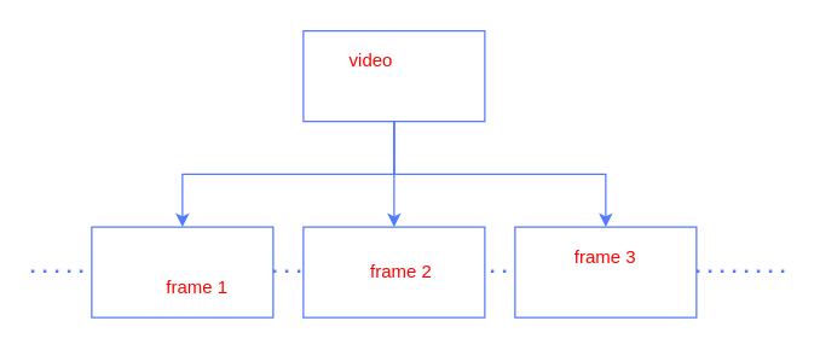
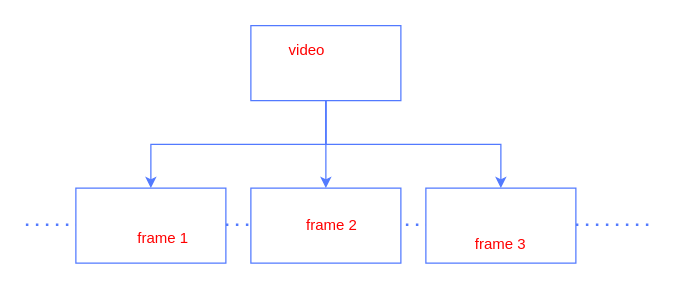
  <mxCell id="0" />
  <mxCell id="1" parent="0" />
  <mxCell id="2" value="" style="endArrow=none;dashed=1;html=1;dashPattern=1 3;strokeWidth=2;rounded=0;fontColor=#FF0000;strokeColor=#527AFF;" parent="1" edge="1"><mxGeometry width="50" height="50" relative="1" as="geometry"><mxPoint x="20" y="179.35" as="sourcePoint" /><mxPoint x="520" y="179.35" as="targetPoint" /></mxGeometry></mxCell>
  <mxCell id="3" style="edgeStyle=orthogonalEdgeStyle;rounded=0;orthogonalLoop=1;jettySize=auto;html=1;entryX=0.5;entryY=0;entryDx=0;entryDy=0;exitX=0.5;exitY=1;exitDx=0;exitDy=0;strokeColor=#527AFF;" parent="1" source="6" target="7" edge="1"><mxGeometry relative="1" as="geometry" /></mxCell>
  <mxCell id="4" style="edgeStyle=orthogonalEdgeStyle;rounded=0;orthogonalLoop=1;jettySize=auto;html=1;entryX=0.5;entryY=0;entryDx=0;entryDy=0;strokeColor=#527AFF;" parent="1" source="6" target="8" edge="1"><mxGeometry relative="1" as="geometry" /></mxCell>
  <mxCell id="5" style="edgeStyle=orthogonalEdgeStyle;rounded=0;orthogonalLoop=1;jettySize=auto;html=1;entryX=0.5;entryY=0;entryDx=0;entryDy=0;exitX=0.5;exitY=1;exitDx=0;exitDy=0;strokeColor=#527AFF;" parent="1" source="6" target="9" edge="1"><mxGeometry relative="1" as="geometry" /></mxCell>
  <mxCell id="6" value="" style="rounded=0;whiteSpace=wrap;html=1;strokeColor=#527AFF;" parent="1" vertex="1"><mxGeometry x="200" y="20" width="120" height="60" as="geometry" /></mxCell>
  <mxCell id="7" value="" style="rounded=0;whiteSpace=wrap;html=1;strokeColor=#527AFF;" parent="1" vertex="1"><mxGeometry x="60" y="150" width="120" height="60" as="geometry" /></mxCell>
  <mxCell id="8" value="" style="rounded=0;whiteSpace=wrap;html=1;strokeColor=#527AFF;" parent="1" vertex="1"><mxGeometry x="200" y="150" width="120" height="60" as="geometry" /></mxCell>
  <mxCell id="9" value="" style="rounded=0;whiteSpace=wrap;html=1;strokeColor=#527AFF;" parent="1" vertex="1"><mxGeometry x="340" y="150" width="120" height="60" as="geometry" /></mxCell>
  <mxCell id="10" value="frame 1" style="text;html=1;strokeColor=none;fillColor=none;align=center;verticalAlign=middle;whiteSpace=wrap;rounded=0;fontColor=#FF0000;" parent="1" vertex="1"><mxGeometry x="100" y="175" width="60" height="30" as="geometry" /></mxCell>
  <mxCell id="11" value="frame 2" style="text;html=1;strokeColor=none;fillColor=none;align=center;verticalAlign=middle;whiteSpace=wrap;rounded=0;fontColor=#FF0000;" parent="1" vertex="1"><mxGeometry x="235" y="165" width="60" height="30" as="geometry" /></mxCell>
- <mxCell id="12" value="frame 3" style="text;html=1;strokeColor=none;fillColor=none;align=center;verticalAlign=middle;whiteSpace=wrap;rounded=0;fontColor=#FF0000;" parent="1" vertex="1"><mxGeometry x="370" y="155" width="60" height="30" as="geometry" /></mxCell>
+ <mxCell id="12" value="frame 3" style="text;html=1;strokeColor=none;fillColor=none;align=center;verticalAlign=middle;whiteSpace=wrap;rounded=0;fontColor=#FF0000;" parent="1" vertex="1"><mxGeometry x="370" y="180" width="60" height="30" as="geometry" /></mxCell>
  <mxCell id="13" value="video" style="text;html=1;strokeColor=none;fillColor=none;align=center;verticalAlign=middle;whiteSpace=wrap;rounded=0;fontColor=#FF0000;" parent="1" vertex="1"><mxGeometry x="215" y="25" width="60" height="30" as="geometry" /></mxCell>
